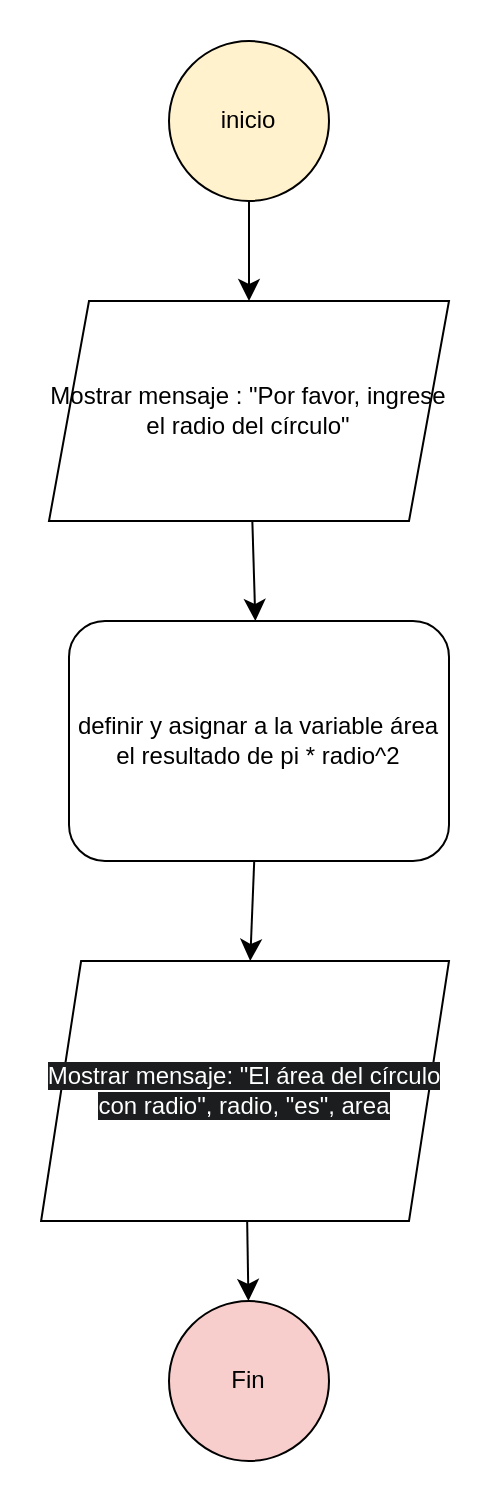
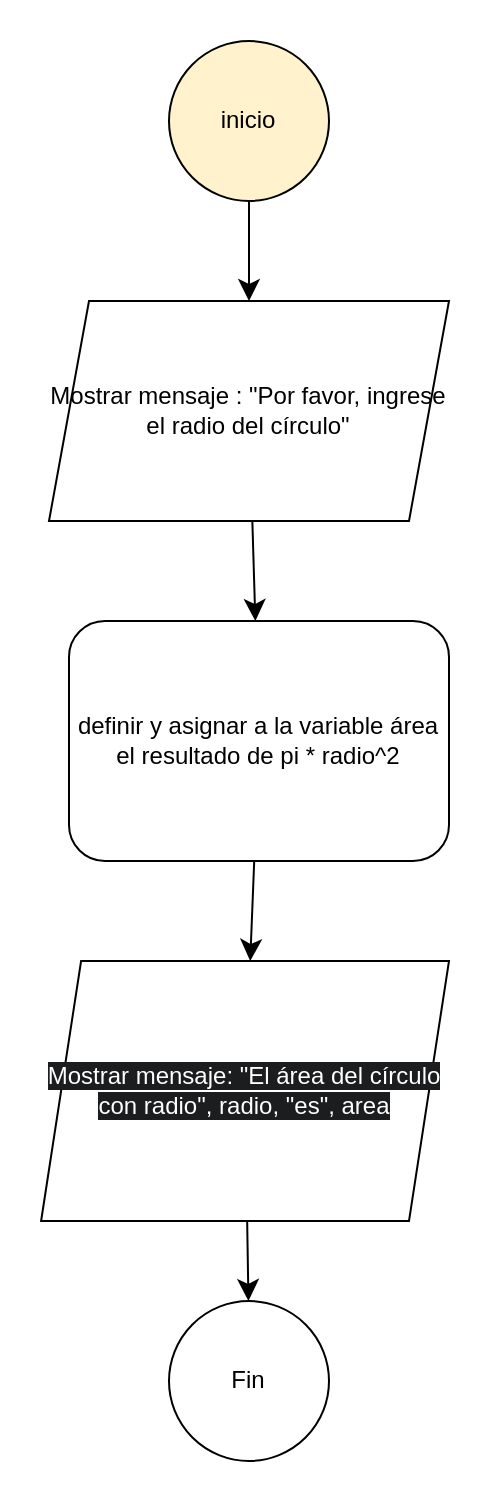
  <mxCell id="0" />
  <mxCell id="1" parent="0" />
  <mxCell id="2" value="" style="edgeStyle=none;curved=1;rounded=0;orthogonalLoop=1;jettySize=auto;html=1;fontSize=12;startSize=8;endSize=8;" edge="1" parent="1" source="3" target="5"><mxGeometry relative="1" as="geometry" /></mxCell>
  <mxCell id="3" value="inicio" style="ellipse;whiteSpace=wrap;html=1;aspect=fixed;fillColor=#fff2cc;" vertex="1" parent="1"><mxGeometry x="84" y="20" width="80" height="80" as="geometry" /></mxCell>
  <mxCell id="4" value="" style="edgeStyle=none;curved=1;rounded=0;orthogonalLoop=1;jettySize=auto;html=1;fontSize=12;startSize=8;endSize=8;" edge="1" parent="1" source="5" target="7"><mxGeometry relative="1" as="geometry" /></mxCell>
  <mxCell id="5" value="Mostrar mensaje : &quot;Por favor, ingrese el radio del círculo&quot;" style="shape=parallelogram;perimeter=parallelogramPerimeter;whiteSpace=wrap;html=1;fixedSize=1;" vertex="1" parent="1"><mxGeometry x="24" y="150" width="200" height="110" as="geometry" /></mxCell>
  <mxCell id="6" value="" style="edgeStyle=none;curved=1;rounded=0;orthogonalLoop=1;jettySize=auto;html=1;fontSize=12;startSize=8;endSize=8;" edge="1" parent="1" source="7" target="9"><mxGeometry relative="1" as="geometry"><mxPoint x="117.947" y="490" as="targetPoint" /></mxGeometry></mxCell>
  <mxCell id="7" value="definir y asignar a la variable área el resultado de pi * radio^2" style="rounded=1;whiteSpace=wrap;html=1;" vertex="1" parent="1"><mxGeometry x="34" y="310" width="190" height="120" as="geometry" /></mxCell>
  <mxCell id="8" value="" style="edgeStyle=none;curved=1;rounded=0;orthogonalLoop=1;jettySize=auto;html=1;fontSize=12;startSize=8;endSize=8;" edge="1" parent="1" source="9" target="10"><mxGeometry relative="1" as="geometry" /></mxCell>
  <mxCell id="9" value="&lt;meta charset=&quot;utf-8&quot;&gt;&lt;span style=&quot;color: rgb(255, 255, 255); font-family: Helvetica; font-size: 12px; font-style: normal; font-variant-ligatures: normal; font-variant-caps: normal; font-weight: 400; letter-spacing: normal; orphans: 2; text-align: center; text-indent: 0px; text-transform: none; widows: 2; word-spacing: 0px; -webkit-text-stroke-width: 0px; white-space: normal; background-color: rgb(27, 29, 30); text-decoration-thickness: initial; text-decoration-style: initial; text-decoration-color: initial; display: inline !important; float: none;&quot;&gt;Mostrar mensaje: &quot;El área del círculo con radio&quot;, radio, &quot;es&quot;, area&lt;/span&gt;" style="shape=parallelogram;perimeter=parallelogramPerimeter;whiteSpace=wrap;html=1;fixedSize=1;" vertex="1" parent="1"><mxGeometry x="20.05" y="480" width="203.95" height="130" as="geometry" /></mxCell>
- <mxCell id="10" value="Fin" style="ellipse;whiteSpace=wrap;html=1;fillColor=#f8cecc;" vertex="1" parent="1"><mxGeometry x="84.005" y="650" width="80" height="80" as="geometry" /></mxCell>
+ <mxCell id="10" value="Fin" style="ellipse;whiteSpace=wrap;html=1;" vertex="1" parent="1"><mxGeometry x="84.005" y="650" width="80" height="80" as="geometry" /></mxCell>
